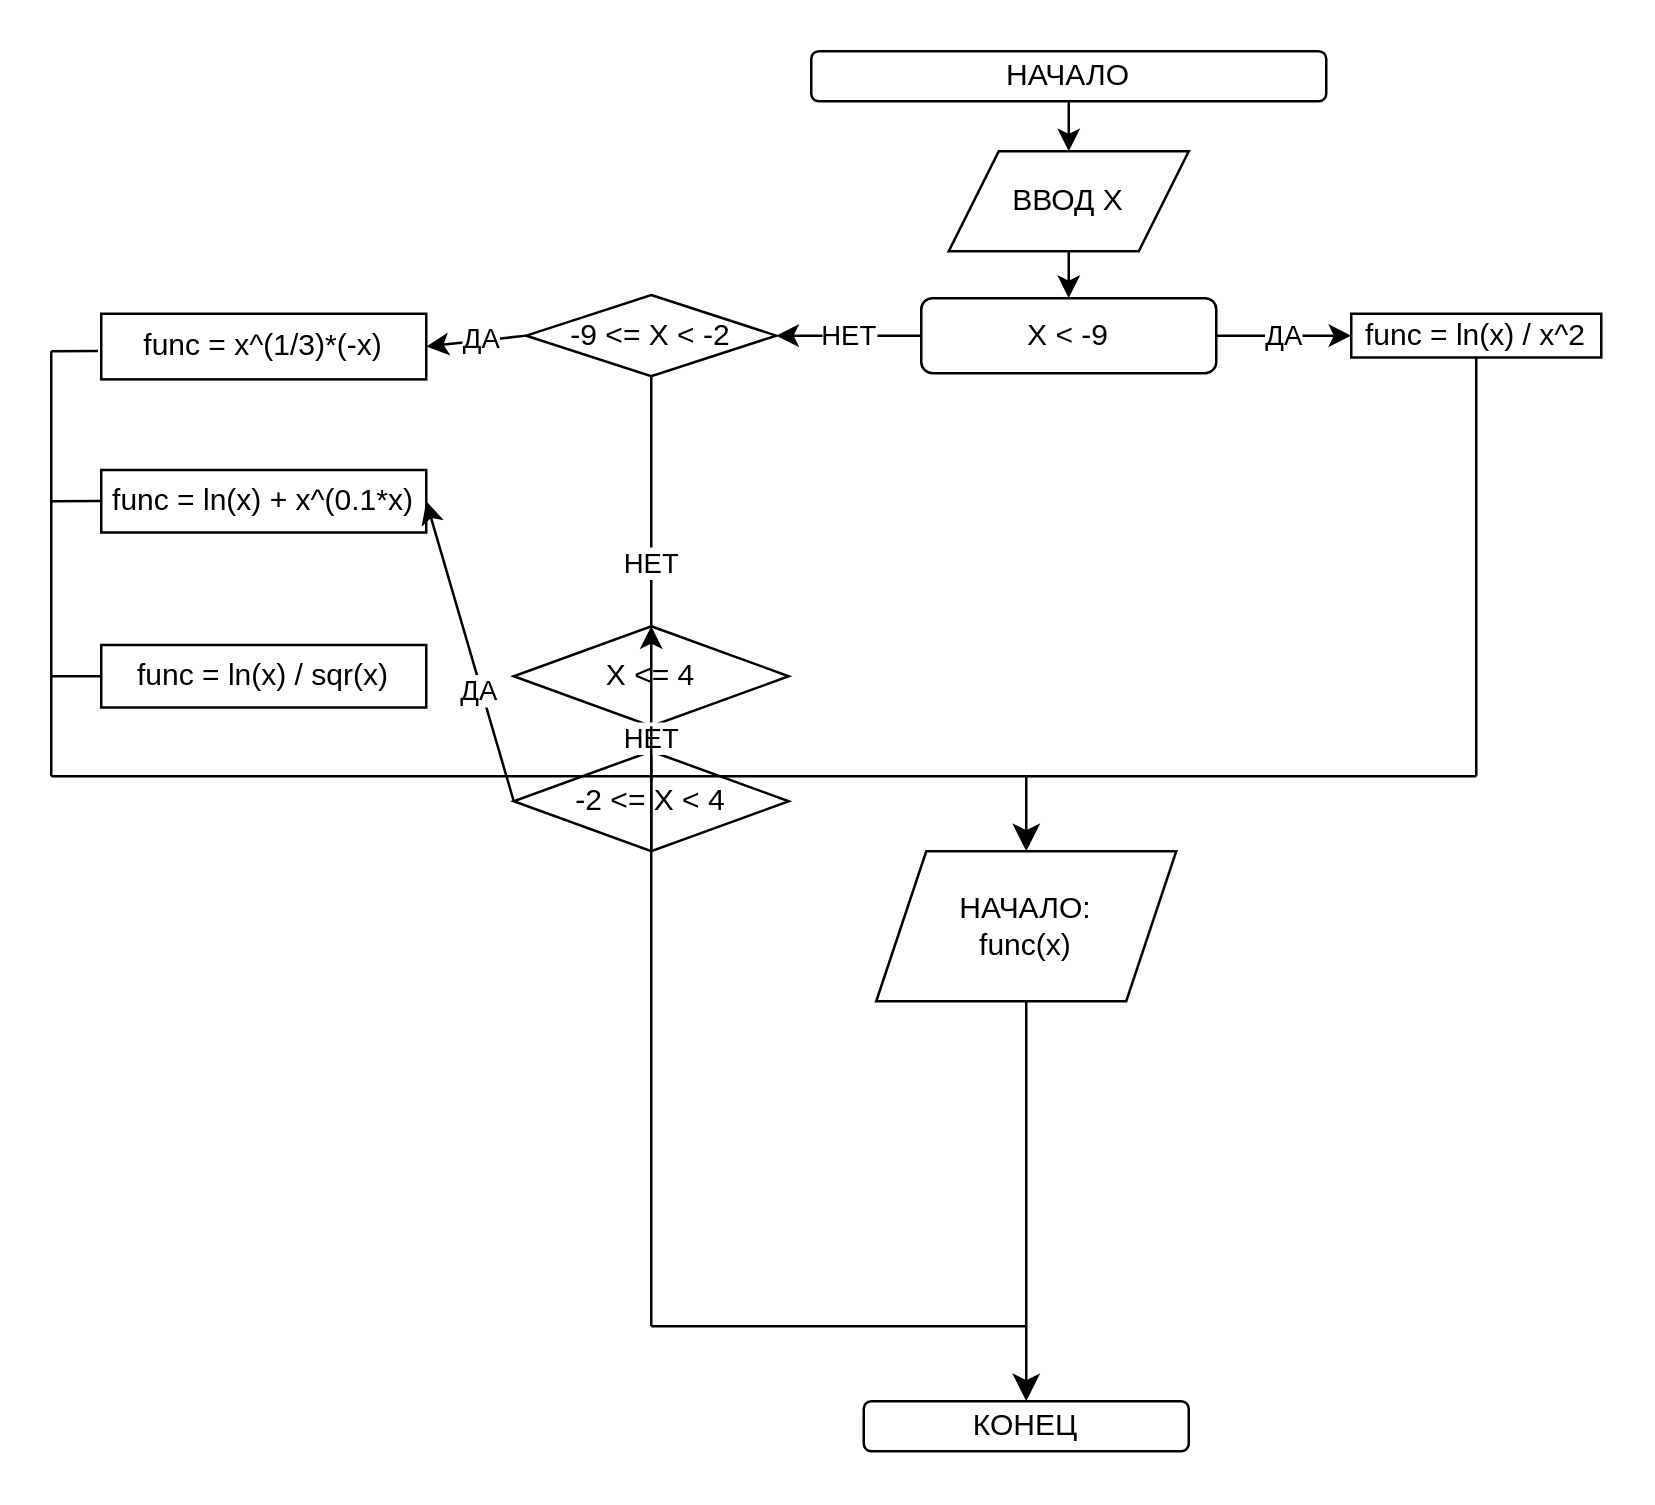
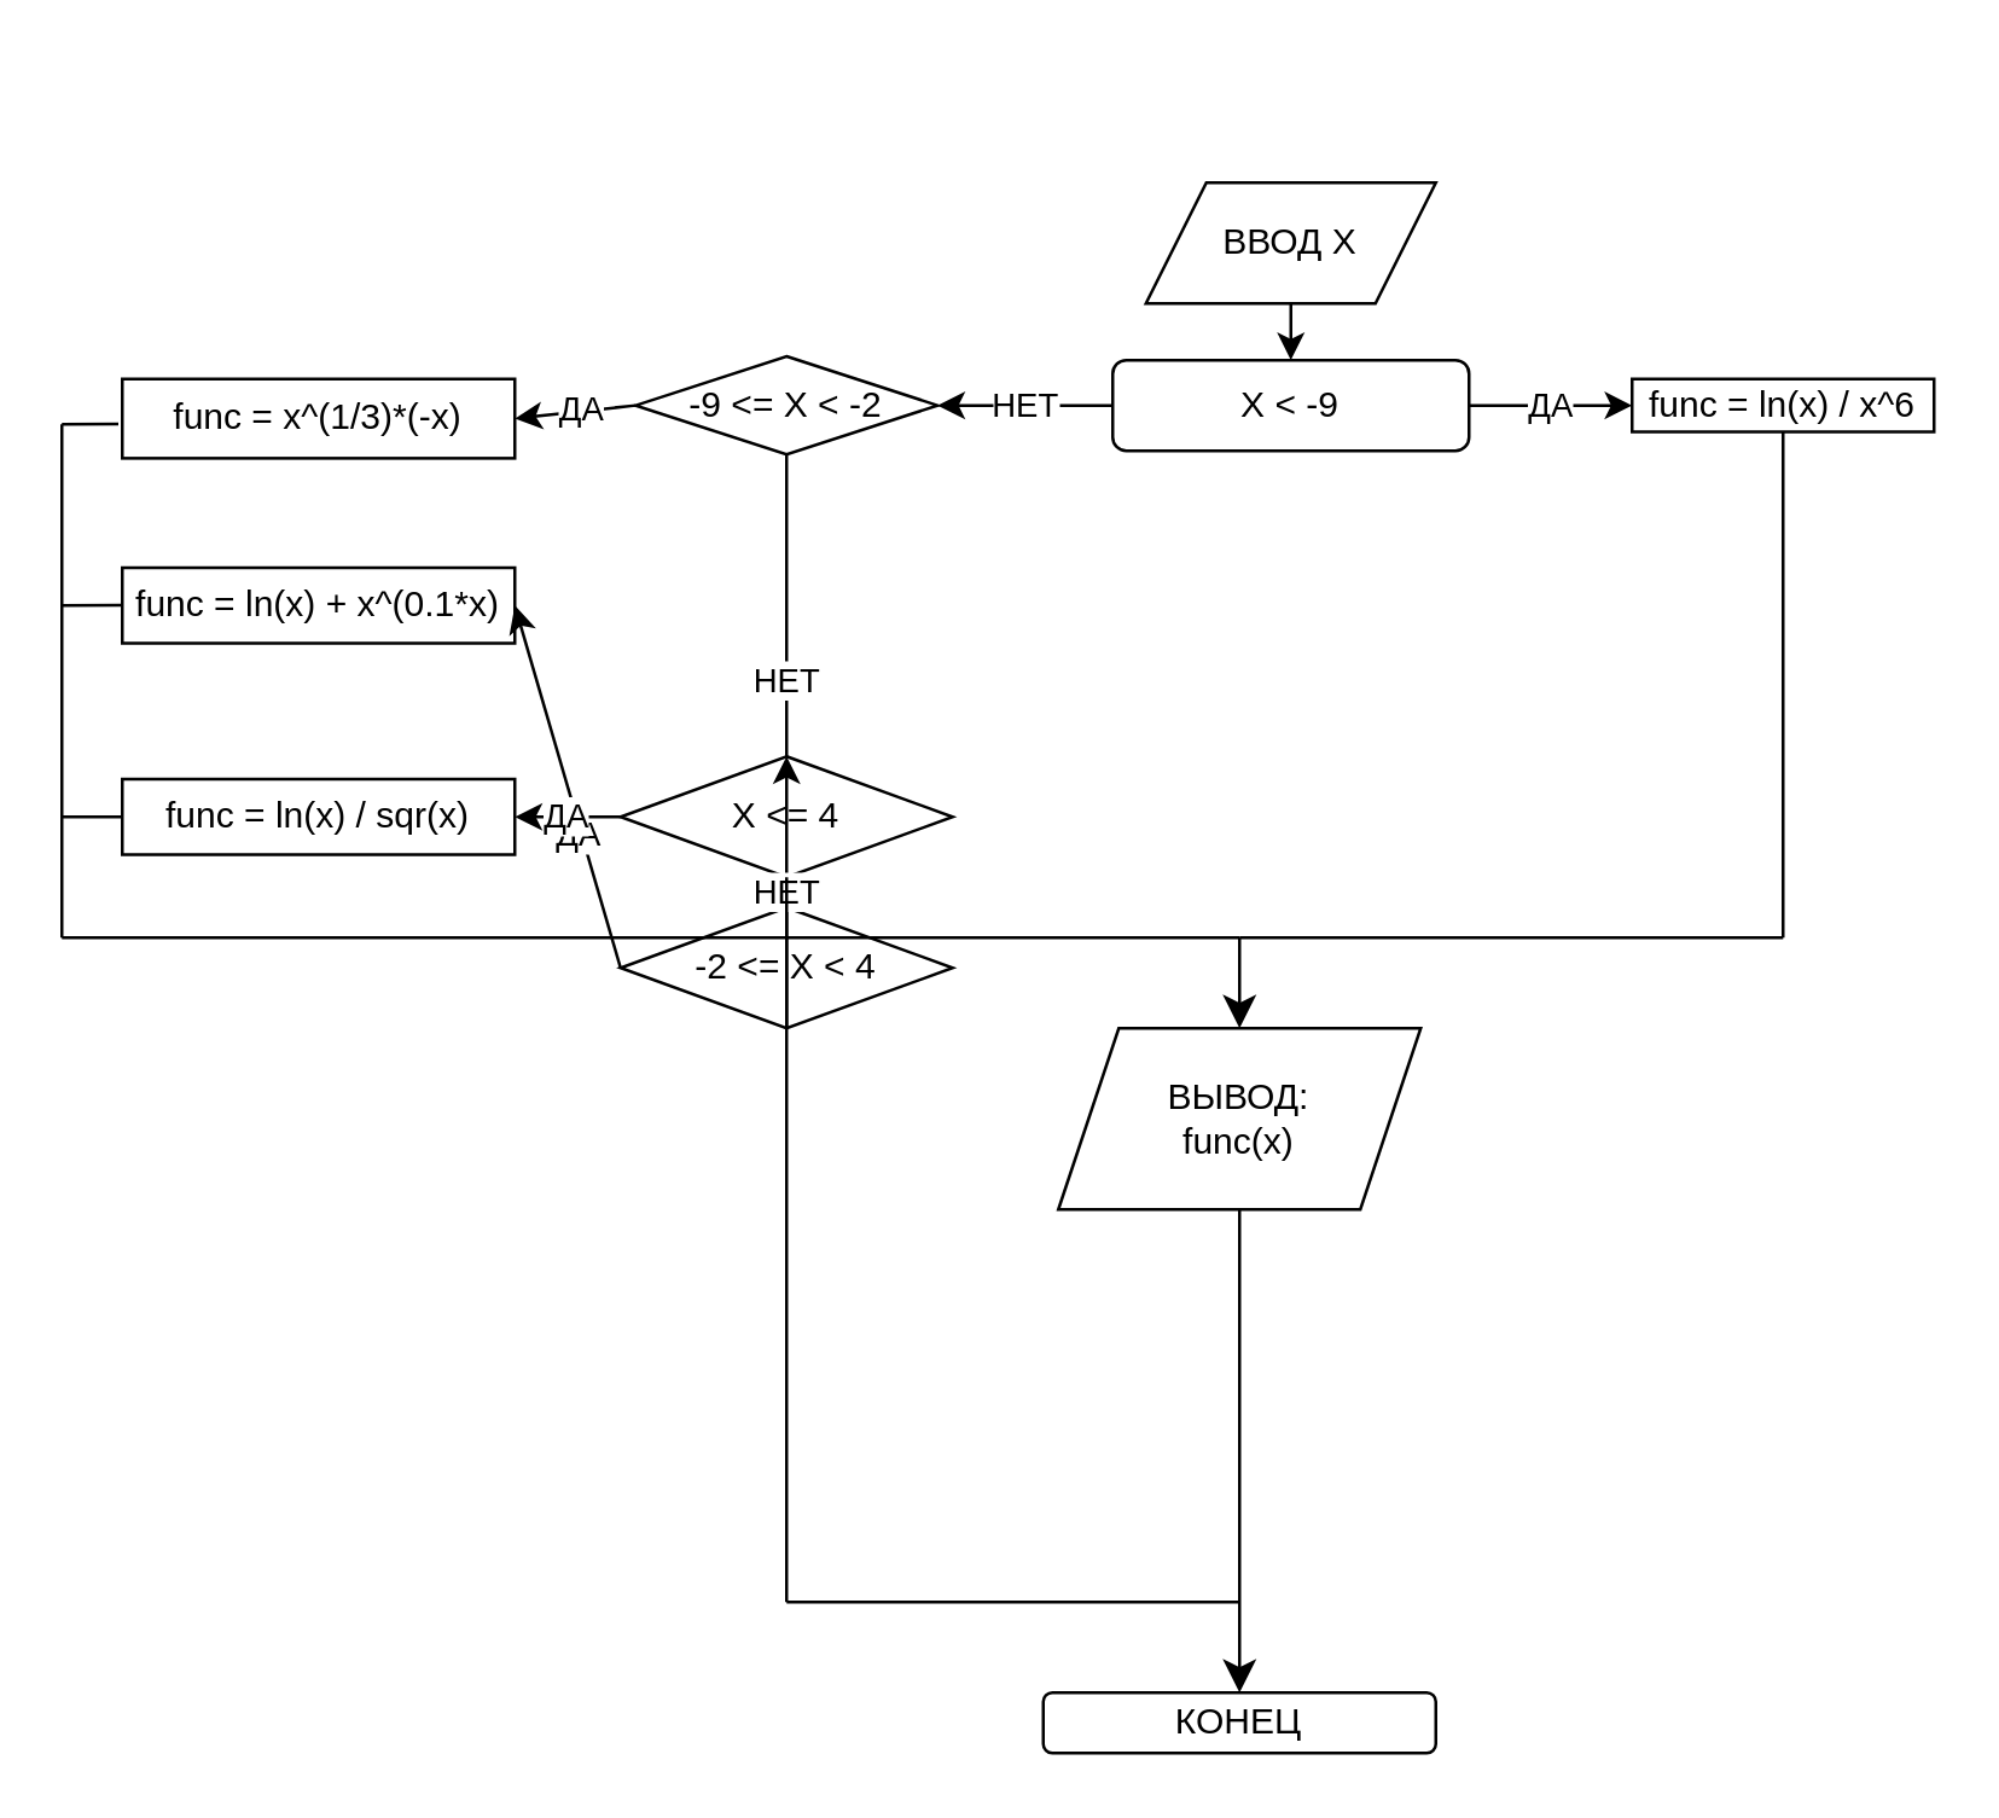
  <mxCell id="0" />
  <mxCell id="1" parent="0" />
- <mxCell id="2" style="edgeStyle=orthogonalEdgeStyle;rounded=0;orthogonalLoop=1;jettySize=auto;html=1;exitX=0.5;exitY=1;exitDx=0;exitDy=0;entryX=0.5;entryY=0;entryDx=0;entryDy=0;" edge="1" parent="1" source="3" target="28"><mxGeometry relative="1" as="geometry" /></mxCell>
- <mxCell id="3" value="НАЧАЛО" style="rounded=1;whiteSpace=wrap;html=1;" vertex="1" parent="1"><mxGeometry x="324" y="20" width="206" height="20" as="geometry" /></mxCell>
  <mxCell id="4" value="X &amp;lt; -9" style="whiteSpace=wrap;html=1;rounded=1;" vertex="1" parent="1"><mxGeometry x="368" y="118.75" width="118" height="30" as="geometry" /></mxCell>
- <mxCell id="5" value="func = ln(x) / x^2" style="rounded=0;whiteSpace=wrap;html=1;" vertex="1" parent="1"><mxGeometry x="540" y="125" width="100" height="17.5" as="geometry" /></mxCell>
+ <mxCell id="5" value="func = ln(x) / x^6" style="rounded=0;whiteSpace=wrap;html=1;" vertex="1" parent="1"><mxGeometry x="540" y="125" width="100" height="17.5" as="geometry" /></mxCell>
  <mxCell id="6" value="ДА" style="endArrow=classic;html=1;rounded=0;entryX=0;entryY=0.5;entryDx=0;entryDy=0;exitX=1;exitY=0.5;exitDx=0;exitDy=0;" edge="1" parent="1" source="4" target="5"><mxGeometry width="50" height="50" relative="1" as="geometry"><mxPoint x="440" y="250" as="sourcePoint" /><mxPoint x="490" y="200" as="targetPoint" /></mxGeometry></mxCell>
  <mxCell id="7" value="-9 &amp;lt;= X &amp;lt; -2" style="rhombus;whiteSpace=wrap;html=1;" vertex="1" parent="1"><mxGeometry x="210" y="117.5" width="100" height="32.5" as="geometry" /></mxCell>
  <mxCell id="8" value="НЕТ" style="endArrow=classic;html=1;rounded=0;entryX=1;entryY=0.5;entryDx=0;entryDy=0;exitX=0;exitY=0.5;exitDx=0;exitDy=0;" edge="1" parent="1" source="4" target="7"><mxGeometry width="50" height="50" relative="1" as="geometry"><mxPoint x="420" y="230" as="sourcePoint" /><mxPoint x="470" y="180" as="targetPoint" /></mxGeometry></mxCell>
  <mxCell id="9" value="func = x^(1/3)*(-x)" style="rounded=0;whiteSpace=wrap;html=1;" vertex="1" parent="1"><mxGeometry x="40" y="125" width="130" height="26.25" as="geometry" /></mxCell>
  <mxCell id="10" value="" style="endArrow=classic;html=1;rounded=0;entryX=1;entryY=0.5;entryDx=0;entryDy=0;exitX=0;exitY=0.5;exitDx=0;exitDy=0;" edge="1" parent="1" source="7" target="9"><mxGeometry width="50" height="50" relative="1" as="geometry"><mxPoint x="230" y="210" as="sourcePoint" /><mxPoint x="280" y="160" as="targetPoint" /></mxGeometry></mxCell>
  <mxCell id="11" value="ДА" style="edgeLabel;html=1;align=center;verticalAlign=middle;resizable=0;points=[];" vertex="1" connectable="0" parent="10"><mxGeometry x="-0.092" y="-1" relative="1" as="geometry"><mxPoint as="offset" /></mxGeometry></mxCell>
  <mxCell id="12" value="-2 &amp;lt;= X &amp;lt; 4" style="rhombus;whiteSpace=wrap;html=1;" vertex="1" parent="1"><mxGeometry x="205" y="300" width="110" height="40" as="geometry" /></mxCell>
  <mxCell id="13" value="НЕТ" style="endArrow=classic;html=1;rounded=0;entryX=0.5;entryY=0;entryDx=0;entryDy=0;exitX=0.5;exitY=1;exitDx=0;exitDy=0;" edge="1" parent="1" source="7" target="12"><mxGeometry width="50" height="50" relative="1" as="geometry"><mxPoint x="230" y="210" as="sourcePoint" /><mxPoint x="280" y="160" as="targetPoint" /></mxGeometry></mxCell>
  <mxCell id="14" value="func = ln(x) + x^(0.1*x)" style="rounded=0;whiteSpace=wrap;html=1;" vertex="1" parent="1"><mxGeometry x="40" y="187.5" width="130" height="25" as="geometry" /></mxCell>
  <mxCell id="15" value="" style="endArrow=classic;html=1;rounded=0;entryX=1;entryY=0.5;entryDx=0;entryDy=0;exitX=0;exitY=0.5;exitDx=0;exitDy=0;" edge="1" parent="1" source="12" target="14"><mxGeometry width="50" height="50" relative="1" as="geometry"><mxPoint x="230" y="210" as="sourcePoint" /><mxPoint x="280" y="160" as="targetPoint" /></mxGeometry></mxCell>
  <mxCell id="16" value="ДА" style="edgeLabel;html=1;align=center;verticalAlign=middle;resizable=0;points=[];" vertex="1" connectable="0" parent="15"><mxGeometry x="-0.248" y="2" relative="1" as="geometry"><mxPoint x="1" as="offset" /></mxGeometry></mxCell>
  <mxCell id="17" value="X &amp;lt;= 4" style="rhombus;whiteSpace=wrap;html=1;" vertex="1" parent="1"><mxGeometry x="205" y="250" width="110" height="40" as="geometry" /></mxCell>
  <mxCell id="18" value="НЕТ" style="endArrow=classic;html=1;rounded=0;entryX=0.5;entryY=0;entryDx=0;entryDy=0;exitX=0.5;exitY=1;exitDx=0;exitDy=0;" edge="1" parent="1" source="12" target="17"><mxGeometry width="50" height="50" relative="1" as="geometry"><mxPoint x="230" y="210" as="sourcePoint" /><mxPoint x="280" y="160" as="targetPoint" /></mxGeometry></mxCell>
  <mxCell id="19" value="func&lt;span style=&quot;background-color: transparent; color: light-dark(rgb(0, 0, 0), rgb(255, 255, 255));&quot;&gt;&amp;nbsp;= ln(x) / sqr(x)&lt;/span&gt;" style="rounded=0;whiteSpace=wrap;html=1;" vertex="1" parent="1"><mxGeometry x="40" y="257.5" width="130" height="25" as="geometry" /></mxCell>
+ <mxCell id="20" value="ДА" style="endArrow=classic;html=1;rounded=0;entryX=1;entryY=0.5;entryDx=0;entryDy=0;exitX=0;exitY=0.5;exitDx=0;exitDy=0;" edge="1" parent="1" source="17" target="19"><mxGeometry width="50" height="50" relative="1" as="geometry"><mxPoint x="230" y="320" as="sourcePoint" /><mxPoint x="280" y="270" as="targetPoint" /></mxGeometry></mxCell>
  <mxCell id="21" value="КОНЕЦ" style="rounded=1;whiteSpace=wrap;html=1;" vertex="1" parent="1"><mxGeometry x="345" y="560" width="130" height="20" as="geometry" /></mxCell>
  <mxCell id="22" value="" style="endArrow=none;html=1;rounded=0;fontSize=12;startSize=8;endSize=8;curved=1;entryX=-0.01;entryY=0.567;entryDx=0;entryDy=0;entryPerimeter=0;" edge="1" parent="1" target="9"><mxGeometry width="50" height="50" relative="1" as="geometry"><mxPoint x="20" y="140" as="sourcePoint" /><mxPoint x="90" y="150" as="targetPoint" /></mxGeometry></mxCell>
  <mxCell id="23" value="" style="endArrow=none;html=1;rounded=0;fontSize=12;startSize=8;endSize=8;curved=1;entryX=-0.01;entryY=0.567;entryDx=0;entryDy=0;entryPerimeter=0;" edge="1" parent="1"><mxGeometry width="50" height="50" relative="1" as="geometry"><mxPoint x="20" y="200" as="sourcePoint" /><mxPoint x="40" y="199.9" as="targetPoint" /></mxGeometry></mxCell>
  <mxCell id="24" value="" style="endArrow=none;html=1;rounded=0;fontSize=12;startSize=8;endSize=8;curved=1;entryX=0;entryY=0.5;entryDx=0;entryDy=0;" edge="1" parent="1" target="19"><mxGeometry width="50" height="50" relative="1" as="geometry"><mxPoint x="20" y="270" as="sourcePoint" /><mxPoint x="39" y="260" as="targetPoint" /></mxGeometry></mxCell>
  <mxCell id="25" value="" style="endArrow=none;html=1;rounded=0;fontSize=12;startSize=8;endSize=8;curved=1;" edge="1" parent="1"><mxGeometry width="50" height="50" relative="1" as="geometry"><mxPoint x="20" y="310" as="sourcePoint" /><mxPoint x="20" y="140" as="targetPoint" /></mxGeometry></mxCell>
- <mxCell id="26" value="НАЧАЛО:&lt;br&gt;func(x)" style="shape=parallelogram;perimeter=parallelogramPerimeter;whiteSpace=wrap;html=1;fixedSize=1;" vertex="1" parent="1"><mxGeometry x="350" y="340" width="120" height="60" as="geometry" /></mxCell>
+ <mxCell id="26" value="ВЫВОД:&lt;br&gt;func(x)" style="shape=parallelogram;perimeter=parallelogramPerimeter;whiteSpace=wrap;html=1;fixedSize=1;" vertex="1" parent="1"><mxGeometry x="350" y="340" width="120" height="60" as="geometry" /></mxCell>
  <mxCell id="27" style="edgeStyle=orthogonalEdgeStyle;rounded=0;orthogonalLoop=1;jettySize=auto;html=1;exitX=0.5;exitY=1;exitDx=0;exitDy=0;entryX=0.5;entryY=0;entryDx=0;entryDy=0;" edge="1" parent="1" source="28" target="4"><mxGeometry relative="1" as="geometry" /></mxCell>
  <mxCell id="28" value="ВВОД X" style="shape=parallelogram;perimeter=parallelogramPerimeter;whiteSpace=wrap;html=1;fixedSize=1;" vertex="1" parent="1"><mxGeometry x="379" y="60" width="96" height="40" as="geometry" /></mxCell>
  <mxCell id="29" value="" style="endArrow=none;html=1;rounded=0;fontSize=12;startSize=8;endSize=8;curved=1;entryX=0.5;entryY=1;entryDx=0;entryDy=0;" edge="1" parent="1" target="17"><mxGeometry width="50" height="50" relative="1" as="geometry"><mxPoint x="260" y="530" as="sourcePoint" /><mxPoint x="280" y="450" as="targetPoint" /></mxGeometry></mxCell>
  <mxCell id="30" value="" style="endArrow=none;html=1;rounded=0;fontSize=12;startSize=8;endSize=8;curved=1;" edge="1" parent="1"><mxGeometry width="50" height="50" relative="1" as="geometry"><mxPoint x="260" y="530" as="sourcePoint" /><mxPoint x="410" y="530" as="targetPoint" /></mxGeometry></mxCell>
  <mxCell id="31" style="edgeStyle=none;curved=1;rounded=0;orthogonalLoop=1;jettySize=auto;html=1;exitX=0.5;exitY=1;exitDx=0;exitDy=0;entryX=0.5;entryY=0;entryDx=0;entryDy=0;fontSize=12;startSize=8;endSize=8;" edge="1" parent="1" source="26" target="21"><mxGeometry relative="1" as="geometry" /></mxCell>
  <mxCell id="32" value="" style="endArrow=none;html=1;rounded=0;fontSize=12;startSize=8;endSize=8;curved=1;" edge="1" parent="1"><mxGeometry width="50" height="50" relative="1" as="geometry"><mxPoint x="410" y="310" as="sourcePoint" /><mxPoint x="20" y="310" as="targetPoint" /></mxGeometry></mxCell>
  <mxCell id="33" value="" style="endArrow=none;html=1;rounded=0;fontSize=12;startSize=8;endSize=8;curved=1;entryX=0.5;entryY=1;entryDx=0;entryDy=0;" edge="1" parent="1" target="5"><mxGeometry width="50" height="50" relative="1" as="geometry"><mxPoint x="590" y="310" as="sourcePoint" /><mxPoint x="600" y="200" as="targetPoint" /></mxGeometry></mxCell>
  <mxCell id="34" value="" style="endArrow=none;html=1;rounded=0;fontSize=12;startSize=8;endSize=8;curved=1;" edge="1" parent="1"><mxGeometry width="50" height="50" relative="1" as="geometry"><mxPoint x="410" y="310" as="sourcePoint" /><mxPoint x="590" y="310" as="targetPoint" /></mxGeometry></mxCell>
  <mxCell id="35" value="" style="endArrow=classic;html=1;rounded=0;fontSize=12;startSize=8;endSize=8;curved=1;entryX=0.5;entryY=0;entryDx=0;entryDy=0;" edge="1" parent="1" target="26"><mxGeometry width="50" height="50" relative="1" as="geometry"><mxPoint x="410" y="310" as="sourcePoint" /><mxPoint x="420" y="300" as="targetPoint" /></mxGeometry></mxCell>
